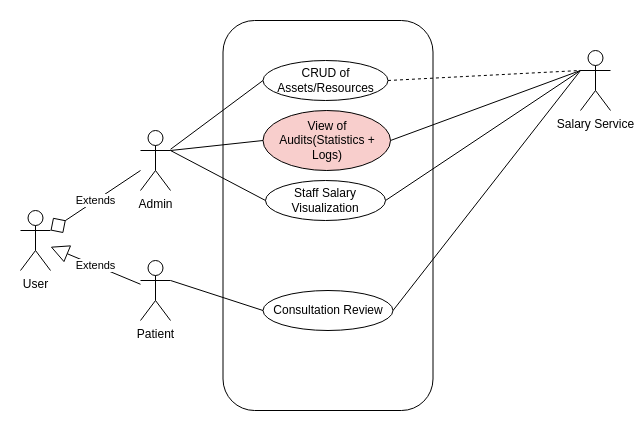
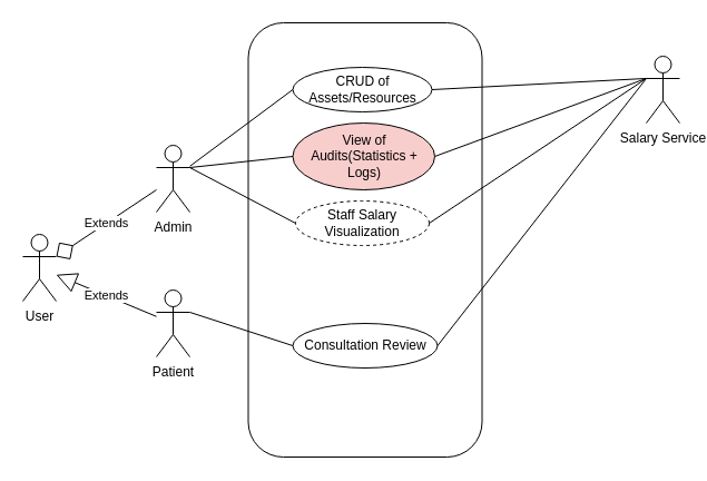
  <mxCell id="0" />
  <mxCell id="1" parent="0" />
  <mxCell id="2" value="User" style="shape=umlActor;verticalLabelPosition=bottom;verticalAlign=top;html=1;outlineConnect=0;" vertex="1" parent="1"><mxGeometry x="20" y="210" width="30" height="60" as="geometry" /></mxCell>
  <mxCell id="3" value="Admin" style="shape=umlActor;verticalLabelPosition=bottom;verticalAlign=top;html=1;outlineConnect=0;" vertex="1" parent="1"><mxGeometry x="140" y="130" width="30" height="60" as="geometry" /></mxCell>
  <mxCell id="4" value="&lt;div&gt;Patient&lt;/div&gt;" style="shape=umlActor;verticalLabelPosition=bottom;verticalAlign=top;html=1;outlineConnect=0;" vertex="1" parent="1"><mxGeometry x="140" y="260" width="30" height="60" as="geometry" /></mxCell>
  <mxCell id="5" value="Extends" style="endArrow=block;endSize=16;endFill=0;html=1;rounded=0;" edge="1" parent="1" source="4" target="2"><mxGeometry width="160" relative="1" as="geometry"><mxPoint x="240" y="280" as="sourcePoint" /><mxPoint x="400" y="280" as="targetPoint" /></mxGeometry></mxCell>
  <mxCell id="6" value="Extends" style="endArrow=diamond;endSize=16;endFill=0;html=1;rounded=0;" edge="1" parent="1" source="3" target="2"><mxGeometry width="160" relative="1" as="geometry"><mxPoint x="150" y="294" as="sourcePoint" /><mxPoint x="60" y="256" as="targetPoint" /></mxGeometry></mxCell>
  <mxCell id="7" value="" style="rounded=1;whiteSpace=wrap;html=1;" vertex="1" parent="1"><mxGeometry x="222.5" y="20" width="210" height="390" as="geometry" /></mxCell>
  <mxCell id="8" value="CRUD of Assets/Resources" style="ellipse;whiteSpace=wrap;html=1;" vertex="1" parent="1"><mxGeometry x="262.5" y="60" width="125" height="40" as="geometry" /></mxCell>
  <mxCell id="9" value="" style="endArrow=none;html=1;rounded=0;entryX=0;entryY=0.5;entryDx=0;entryDy=0;" edge="1" parent="1" source="3" target="8"><mxGeometry width="50" height="50" relative="1" as="geometry"><mxPoint x="270" y="290" as="sourcePoint" /><mxPoint x="170" y="110" as="targetPoint" /></mxGeometry></mxCell>
  <mxCell id="10" value="View of Audits(Statistics + Logs)" style="ellipse;whiteSpace=wrap;html=1;fillColor=#f8cecc;" vertex="1" parent="1"><mxGeometry x="262.5" y="110" width="127.5" height="60" as="geometry" /></mxCell>
  <mxCell id="11" value="" style="endArrow=none;html=1;rounded=0;entryX=0;entryY=0.5;entryDx=0;entryDy=0;" edge="1" parent="1" target="10"><mxGeometry width="50" height="50" relative="1" as="geometry"><mxPoint x="170" y="150" as="sourcePoint" /><mxPoint x="320" y="240" as="targetPoint" /></mxGeometry></mxCell>
- <mxCell id="12" value="Staff Salary Visualization" style="ellipse;whiteSpace=wrap;html=1;" vertex="1" parent="1"><mxGeometry x="265" y="180" width="120" height="40" as="geometry" /></mxCell>
+ <mxCell id="12" value="Staff Salary Visualization" style="ellipse;whiteSpace=wrap;html=1;dashed=1;" vertex="1" parent="1"><mxGeometry x="265" y="180" width="120" height="40" as="geometry" /></mxCell>
  <mxCell id="13" value="" style="endArrow=none;html=1;rounded=0;entryX=0;entryY=0.5;entryDx=0;entryDy=0;" edge="1" parent="1" target="12"><mxGeometry width="50" height="50" relative="1" as="geometry"><mxPoint x="170" y="150" as="sourcePoint" /><mxPoint x="320" y="240" as="targetPoint" /></mxGeometry></mxCell>
  <mxCell id="14" value="Consultation Review" style="ellipse;whiteSpace=wrap;html=1;" vertex="1" parent="1"><mxGeometry x="262.5" y="290" width="130" height="40" as="geometry" /></mxCell>
  <mxCell id="15" value="" style="endArrow=none;html=1;rounded=0;exitX=1;exitY=0.333;exitDx=0;exitDy=0;exitPerimeter=0;entryX=0;entryY=0.5;entryDx=0;entryDy=0;" edge="1" parent="1" source="4" target="14"><mxGeometry width="50" height="50" relative="1" as="geometry"><mxPoint x="270" y="290" as="sourcePoint" /><mxPoint x="320" y="240" as="targetPoint" /></mxGeometry></mxCell>
  <mxCell id="16" value="Salary Service" style="shape=umlActor;verticalLabelPosition=bottom;verticalAlign=top;html=1;outlineConnect=0;" vertex="1" parent="1"><mxGeometry x="580" y="50" width="30" height="60" as="geometry" /></mxCell>
- <mxCell id="17" value="" style="endArrow=none;html=1;rounded=0;exitX=1;exitY=0.5;exitDx=0;exitDy=0;entryX=0;entryY=0.333;entryDx=0;entryDy=0;entryPerimeter=0;dashed=1;" edge="1" parent="1" source="8" target="16"><mxGeometry width="50" height="50" relative="1" as="geometry"><mxPoint x="270" y="250" as="sourcePoint" /><mxPoint x="320" y="200" as="targetPoint" /></mxGeometry></mxCell>
+ <mxCell id="17" value="" style="endArrow=none;html=1;rounded=0;exitX=1;exitY=0.5;exitDx=0;exitDy=0;entryX=0;entryY=0.333;entryDx=0;entryDy=0;entryPerimeter=0;" edge="1" parent="1" source="8" target="16"><mxGeometry width="50" height="50" relative="1" as="geometry"><mxPoint x="270" y="250" as="sourcePoint" /><mxPoint x="320" y="200" as="targetPoint" /></mxGeometry></mxCell>
  <mxCell id="18" value="" style="endArrow=none;html=1;rounded=0;entryX=1;entryY=0.5;entryDx=0;entryDy=0;exitX=0;exitY=0.333;exitDx=0;exitDy=0;exitPerimeter=0;" edge="1" parent="1" source="16" target="10"><mxGeometry width="50" height="50" relative="1" as="geometry"><mxPoint x="270" y="250" as="sourcePoint" /><mxPoint x="320" y="200" as="targetPoint" /></mxGeometry></mxCell>
  <mxCell id="19" value="" style="endArrow=none;html=1;rounded=0;entryX=1;entryY=0.5;entryDx=0;entryDy=0;" edge="1" parent="1" target="12"><mxGeometry width="50" height="50" relative="1" as="geometry"><mxPoint x="580" y="70" as="sourcePoint" /><mxPoint x="320" y="200" as="targetPoint" /></mxGeometry></mxCell>
  <mxCell id="20" value="" style="endArrow=none;html=1;rounded=0;exitX=1;exitY=0.5;exitDx=0;exitDy=0;" edge="1" parent="1" source="14"><mxGeometry width="50" height="50" relative="1" as="geometry"><mxPoint x="270" y="250" as="sourcePoint" /><mxPoint x="580" y="70" as="targetPoint" /></mxGeometry></mxCell>
